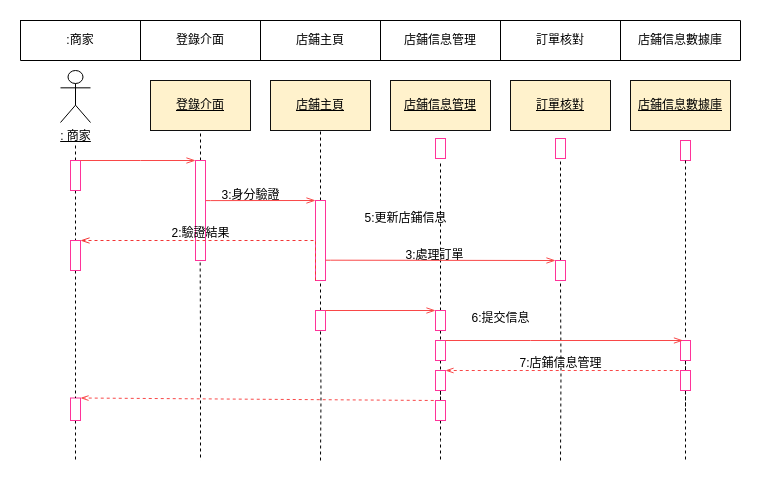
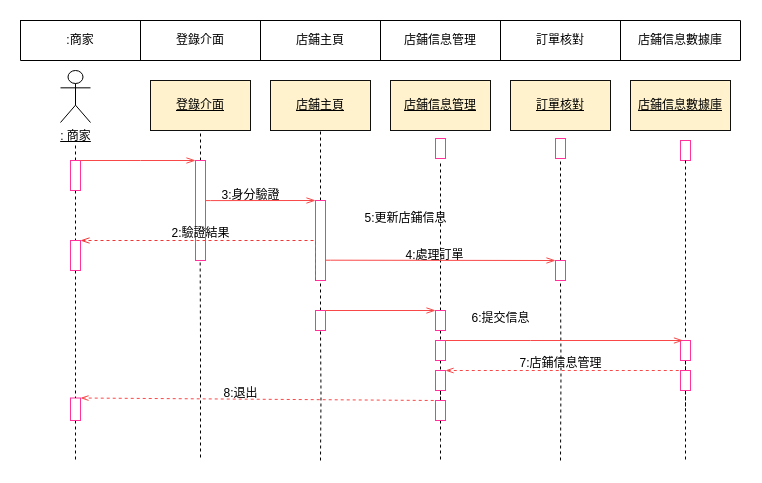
  <mxCell id="0" />
  <mxCell id="1" parent="0" />
  <mxCell id="2" value="&lt;u&gt;: 商家&lt;/u&gt;" style="shape=umlActor;verticalLabelPosition=bottom;verticalAlign=top;html=1;outlineConnect=0;" parent="1" vertex="1"><mxGeometry x="60" y="70" width="30" height="52" as="geometry" /></mxCell>
  <mxCell id="3" value="&lt;u&gt;店鋪信息管理&lt;/u&gt;" style="rounded=0;whiteSpace=wrap;html=1;fillColor=#fff2cc;strokeColor=#10100f;" parent="1" vertex="1"><mxGeometry x="390" y="80" width="100" height="50" as="geometry" /></mxCell>
  <mxCell id="4" value="&lt;u&gt;店鋪主頁&lt;/u&gt;" style="rounded=0;whiteSpace=wrap;html=1;fillColor=#fff2cc;strokeColor=#10100f;" parent="1" vertex="1"><mxGeometry x="270" y="80" width="100" height="50" as="geometry" /></mxCell>
  <mxCell id="5" value="&lt;u&gt;登錄介面&lt;/u&gt;" style="rounded=0;whiteSpace=wrap;html=1;fillColor=#fff2cc;strokeColor=#10100f;" parent="1" vertex="1"><mxGeometry x="150" y="80" width="100" height="50" as="geometry" /></mxCell>
  <mxCell id="6" value="&lt;u&gt;訂單核對&lt;/u&gt;" style="rounded=0;whiteSpace=wrap;html=1;fillColor=#fff2cc;strokeColor=#10100f;" parent="1" vertex="1"><mxGeometry x="510" y="80" width="100" height="50" as="geometry" /></mxCell>
  <mxCell id="7" value="&lt;u&gt;店鋪信息數據庫&lt;br&gt;&lt;/u&gt;" style="rounded=0;whiteSpace=wrap;html=1;fillColor=#fff2cc;strokeColor=#10100f;" parent="1" vertex="1"><mxGeometry x="630" y="80" width="100" height="50" as="geometry" /></mxCell>
  <mxCell id="8" style="edgeStyle=orthogonalEdgeStyle;rounded=0;orthogonalLoop=1;jettySize=auto;html=1;dashed=1;endArrow=none;endFill=0;" parent="1" source="56" edge="1"><mxGeometry relative="1" as="geometry"><mxPoint x="685" y="380" as="targetPoint" /></mxGeometry></mxCell>
  <mxCell id="9" value="" style="rounded=0;whiteSpace=wrap;html=1;strokeColor=#FF3399;" parent="1" vertex="1"><mxGeometry x="680" y="140" width="10" height="20" as="geometry" /></mxCell>
  <mxCell id="10" value="" style="rounded=0;orthogonalLoop=1;jettySize=auto;html=1;endArrow=none;endFill=0;dashed=1;" parent="1" source="12" target="16" edge="1"><mxGeometry relative="1" as="geometry" /></mxCell>
  <mxCell id="11" style="edgeStyle=orthogonalEdgeStyle;rounded=0;orthogonalLoop=1;jettySize=auto;html=1;exitX=0.5;exitY=0;exitDx=0;exitDy=0;endArrow=none;endFill=0;dashed=1;" parent="1" source="12" edge="1"><mxGeometry relative="1" as="geometry"><mxPoint x="75" y="142" as="targetPoint" /></mxGeometry></mxCell>
  <mxCell id="12" value="" style="rounded=0;whiteSpace=wrap;html=1;strokeColor=#FF3399;" parent="1" vertex="1"><mxGeometry x="70" y="160" width="10" height="30" as="geometry" /></mxCell>
  <mxCell id="13" style="edgeStyle=orthogonalEdgeStyle;rounded=0;orthogonalLoop=1;jettySize=auto;html=1;exitX=0.5;exitY=1;exitDx=0;exitDy=0;endArrow=none;endFill=0;dashed=1;" parent="1" source="14" edge="1"><mxGeometry relative="1" as="geometry"><mxPoint x="75" y="461" as="targetPoint" /></mxGeometry></mxCell>
  <mxCell id="14" value="" style="rounded=0;whiteSpace=wrap;html=1;strokeColor=#FF3399;" parent="1" vertex="1"><mxGeometry x="70" y="397.5" width="10" height="22.5" as="geometry" /></mxCell>
  <mxCell id="15" style="edgeStyle=orthogonalEdgeStyle;rounded=0;orthogonalLoop=1;jettySize=auto;html=1;exitX=0.5;exitY=1;exitDx=0;exitDy=0;entryX=0.5;entryY=0;entryDx=0;entryDy=0;dashed=1;endArrow=none;endFill=0;" parent="1" source="16" target="14" edge="1"><mxGeometry relative="1" as="geometry" /></mxCell>
  <mxCell id="16" value="" style="rounded=0;whiteSpace=wrap;html=1;strokeColor=#FF3399;labelBackgroundColor=default;" parent="1" vertex="1"><mxGeometry x="70" y="240" width="10" height="30" as="geometry" /></mxCell>
  <mxCell id="17" style="edgeStyle=orthogonalEdgeStyle;rounded=0;orthogonalLoop=1;jettySize=auto;html=1;exitX=0.5;exitY=0;exitDx=0;exitDy=0;entryX=0.5;entryY=1;entryDx=0;entryDy=0;dashed=1;endArrow=none;endFill=0;" parent="1" source="19" target="5" edge="1"><mxGeometry relative="1" as="geometry" /></mxCell>
  <mxCell id="18" style="edgeStyle=orthogonalEdgeStyle;rounded=0;orthogonalLoop=1;jettySize=auto;html=1;exitX=0.25;exitY=1;exitDx=0;exitDy=0;endArrow=none;endFill=0;dashed=1;" parent="1" edge="1"><mxGeometry relative="1" as="geometry"><mxPoint x="200" y="460" as="targetPoint" /><mxPoint x="199.5" y="220" as="sourcePoint" /></mxGeometry></mxCell>
  <mxCell id="19" value="" style="rounded=0;whiteSpace=wrap;html=1;strokeColor=#FF3399;labelBackgroundColor=default;" parent="1" vertex="1"><mxGeometry x="195" y="160" width="10" height="100" as="geometry" /></mxCell>
  <mxCell id="20" value="" style="edgeStyle=orthogonalEdgeStyle;rounded=0;orthogonalLoop=1;jettySize=auto;html=1;endArrow=none;endFill=0;dashed=1;" parent="1" target="24" edge="1"><mxGeometry relative="1" as="geometry"><mxPoint x="320" y="460" as="sourcePoint" /></mxGeometry></mxCell>
  <mxCell id="21" style="edgeStyle=orthogonalEdgeStyle;rounded=0;orthogonalLoop=1;jettySize=auto;html=1;exitX=0.5;exitY=0;exitDx=0;exitDy=0;entryX=0.5;entryY=1;entryDx=0;entryDy=0;dashed=1;endArrow=none;endFill=0;" parent="1" source="22" target="4" edge="1"><mxGeometry relative="1" as="geometry" /></mxCell>
  <mxCell id="22" value="" style="rounded=0;whiteSpace=wrap;html=1;strokeColor=#FF3399;labelBackgroundColor=default;" parent="1" vertex="1"><mxGeometry x="315" y="200" width="10" height="80" as="geometry" /></mxCell>
  <mxCell id="23" style="edgeStyle=orthogonalEdgeStyle;rounded=0;orthogonalLoop=1;jettySize=auto;html=1;entryX=0.5;entryY=1;entryDx=0;entryDy=0;dashed=1;endArrow=none;endFill=0;" parent="1" source="24" target="22" edge="1"><mxGeometry relative="1" as="geometry"><Array as="points"><mxPoint x="320" y="280" /><mxPoint x="320" y="280" /></Array></mxGeometry></mxCell>
  <mxCell id="24" value="" style="rounded=0;whiteSpace=wrap;html=1;strokeColor=#FF3399;labelBackgroundColor=default;" parent="1" vertex="1"><mxGeometry x="315" y="310" width="10" height="20" as="geometry" /></mxCell>
  <mxCell id="25" value="" style="edgeStyle=orthogonalEdgeStyle;rounded=0;orthogonalLoop=1;jettySize=auto;html=1;endArrow=none;endFill=0;dashed=1;exitX=0.5;exitY=0;exitDx=0;exitDy=0;" parent="1" source="27" edge="1"><mxGeometry relative="1" as="geometry"><mxPoint x="440.029" y="230" as="sourcePoint" /><mxPoint x="440" y="160" as="targetPoint" /></mxGeometry></mxCell>
  <mxCell id="26" value="" style="edgeStyle=orthogonalEdgeStyle;rounded=0;orthogonalLoop=1;jettySize=auto;html=1;dashed=1;endArrow=none;endFill=0;" parent="1" source="27" target="54" edge="1"><mxGeometry relative="1" as="geometry" /></mxCell>
  <mxCell id="27" value="" style="rounded=0;whiteSpace=wrap;html=1;strokeColor=#FF3399;labelBackgroundColor=default;" parent="1" vertex="1"><mxGeometry x="435" y="310" width="10" height="20" as="geometry" /></mxCell>
  <mxCell id="28" value="" style="edgeStyle=orthogonalEdgeStyle;rounded=0;orthogonalLoop=1;jettySize=auto;html=1;dashed=1;endArrow=none;endFill=0;" parent="1" source="30" target="54" edge="1"><mxGeometry relative="1" as="geometry" /></mxCell>
  <mxCell id="29" style="edgeStyle=orthogonalEdgeStyle;rounded=0;orthogonalLoop=1;jettySize=auto;html=1;endArrow=none;endFill=0;dashed=1;" parent="1" source="30" edge="1"><mxGeometry relative="1" as="geometry"><mxPoint x="440" y="460" as="targetPoint" /></mxGeometry></mxCell>
  <mxCell id="30" value="" style="rounded=0;whiteSpace=wrap;html=1;strokeColor=#FF3399;labelBackgroundColor=default;" parent="1" vertex="1"><mxGeometry x="435" y="400" width="10" height="20" as="geometry" /></mxCell>
  <mxCell id="31" value="" style="endArrow=openThin;endFill=0;endSize=7;html=1;rounded=0;edgeStyle=orthogonalEdgeStyle;exitX=0;exitY=1;exitDx=0;exitDy=0;entryX=1;entryY=0;entryDx=0;entryDy=0;strokeColor=#f33535;dashed=1;" parent="1" source="22" target="16" edge="1"><mxGeometry width="160" relative="1" as="geometry"><mxPoint x="360" y="320" as="sourcePoint" /><mxPoint x="520" y="320" as="targetPoint" /><Array as="points"><mxPoint x="315" y="240" /></Array></mxGeometry></mxCell>
  <mxCell id="32" value="" style="endArrow=openThin;endFill=0;endSize=7;html=1;rounded=0;edgeStyle=orthogonalEdgeStyle;entryX=0;entryY=0;entryDx=0;entryDy=0;strokeColor=#f94848;exitX=1.022;exitY=0.401;exitDx=0;exitDy=0;exitPerimeter=0;" parent="1" source="19" target="22" edge="1"><mxGeometry width="160" relative="1" as="geometry"><mxPoint x="210" y="200" as="sourcePoint" /><mxPoint x="520" y="320" as="targetPoint" /><Array as="points"><mxPoint x="210" y="200" /></Array></mxGeometry></mxCell>
  <mxCell id="33" value="" style="endArrow=openThin;endFill=0;endSize=7;html=1;rounded=0;edgeStyle=orthogonalEdgeStyle;entryX=0;entryY=0;entryDx=0;entryDy=0;strokeColor=#f94848;exitX=1;exitY=0;exitDx=0;exitDy=0;" parent="1" source="12" target="19" edge="1"><mxGeometry width="160" relative="1" as="geometry"><mxPoint x="215" y="200" as="sourcePoint" /><mxPoint x="325" y="200" as="targetPoint" /><Array as="points"><mxPoint x="140" y="160" /><mxPoint x="140" y="160" /></Array></mxGeometry></mxCell>
  <mxCell id="34" value="" style="endArrow=openThin;endFill=0;endSize=7;html=1;rounded=0;strokeColor=#f94848;exitX=1;exitY=0;exitDx=0;exitDy=0;entryX=0;entryY=0;entryDx=0;entryDy=0;" parent="1" source="24" target="27" edge="1"><mxGeometry width="160" relative="1" as="geometry"><mxPoint x="335" y="279.17" as="sourcePoint" /><mxPoint x="430" y="280" as="targetPoint" /></mxGeometry></mxCell>
  <mxCell id="35" style="edgeStyle=orthogonalEdgeStyle;rounded=0;orthogonalLoop=1;jettySize=auto;html=1;endArrow=none;endFill=0;dashed=1;" parent="1" source="52" edge="1"><mxGeometry relative="1" as="geometry"><mxPoint x="560" y="160" as="targetPoint" /></mxGeometry></mxCell>
  <mxCell id="36" style="edgeStyle=orthogonalEdgeStyle;rounded=0;orthogonalLoop=1;jettySize=auto;html=1;endArrow=none;endFill=0;dashed=1;" parent="1" source="56" edge="1"><mxGeometry relative="1" as="geometry"><mxPoint x="685" y="460" as="targetPoint" /></mxGeometry></mxCell>
  <mxCell id="37" value="" style="endArrow=none;endFill=0;endSize=7;html=1;rounded=0;strokeColor=#f94848;exitX=1;exitY=0;exitDx=0;exitDy=0;entryX=0;entryY=0;entryDx=0;entryDy=0;startArrow=openThin;startFill=0;dashed=1;" parent="1" source="14" target="30" edge="1"><mxGeometry width="160" relative="1" as="geometry"><mxPoint x="350" y="500" as="sourcePoint" /><mxPoint x="580" y="500" as="targetPoint" /></mxGeometry></mxCell>
  <mxCell id="38" value="5:更新店鋪信息" style="text;html=1;align=center;verticalAlign=middle;resizable=0;points=[];autosize=1;strokeColor=none;fillColor=none;" parent="1" vertex="1"><mxGeometry x="350" y="203" width="110" height="30" as="geometry" /></mxCell>
  <mxCell id="39" value="3:身分驗證" style="text;html=1;align=center;verticalAlign=middle;resizable=0;points=[];autosize=1;strokeColor=none;fillColor=none;" parent="1" vertex="1"><mxGeometry x="210" y="180" width="80" height="30" as="geometry" /></mxCell>
  <mxCell id="40" value="2:驗證結果" style="text;html=1;align=center;verticalAlign=middle;resizable=0;points=[];autosize=1;strokeColor=none;fillColor=none;" parent="1" vertex="1"><mxGeometry x="160" y="218" width="80" height="30" as="geometry" /></mxCell>
  <mxCell id="41" value="" style="shape=table;startSize=0;container=1;collapsible=0;childLayout=tableLayout;" parent="1" vertex="1"><mxGeometry width="720" height="40" as="geometry" x="20" y="20" /></mxCell>
  <mxCell id="42" value="" style="shape=tableRow;horizontal=0;startSize=0;swimlaneHead=0;swimlaneBody=0;strokeColor=inherit;top=0;left=0;bottom=0;right=0;collapsible=0;dropTarget=0;fillColor=none;points=[[0,0.5],[1,0.5]];portConstraint=eastwest;" parent="41" vertex="1"><mxGeometry width="720" height="40" as="geometry" /></mxCell>
  <mxCell id="43" value=":商家" style="shape=partialRectangle;html=1;whiteSpace=wrap;connectable=0;strokeColor=inherit;overflow=hidden;fillColor=none;top=0;left=0;bottom=0;right=0;pointerEvents=1;" parent="42" vertex="1"><mxGeometry width="120" height="40" as="geometry"><mxRectangle width="120" height="40" as="alternateBounds" /></mxGeometry></mxCell>
  <mxCell id="44" value="登錄介面" style="shape=partialRectangle;html=1;whiteSpace=wrap;connectable=0;strokeColor=inherit;overflow=hidden;fillColor=none;top=0;left=0;bottom=0;right=0;pointerEvents=1;" parent="42" vertex="1"><mxGeometry x="120" width="120" height="40" as="geometry"><mxRectangle width="120" height="40" as="alternateBounds" /></mxGeometry></mxCell>
  <mxCell id="45" value="店鋪主頁" style="shape=partialRectangle;html=1;whiteSpace=wrap;connectable=0;strokeColor=inherit;overflow=hidden;fillColor=none;top=0;left=0;bottom=0;right=0;pointerEvents=1;" parent="42" vertex="1"><mxGeometry x="240" width="120" height="40" as="geometry"><mxRectangle width="120" height="40" as="alternateBounds" /></mxGeometry></mxCell>
  <mxCell id="46" value="店鋪信息管理" style="shape=partialRectangle;html=1;whiteSpace=wrap;connectable=0;strokeColor=inherit;overflow=hidden;fillColor=none;top=0;left=0;bottom=0;right=0;pointerEvents=1;" parent="42" vertex="1"><mxGeometry x="360" width="120" height="40" as="geometry"><mxRectangle width="120" height="40" as="alternateBounds" /></mxGeometry></mxCell>
  <mxCell id="47" value="訂單核對" style="shape=partialRectangle;html=1;whiteSpace=wrap;connectable=0;strokeColor=inherit;overflow=hidden;fillColor=none;top=0;left=0;bottom=0;right=0;pointerEvents=1;" parent="42" vertex="1"><mxGeometry x="480" width="120" height="40" as="geometry"><mxRectangle width="120" height="40" as="alternateBounds" /></mxGeometry></mxCell>
  <mxCell id="48" value="店鋪信息數據庫" style="shape=partialRectangle;html=1;whiteSpace=wrap;connectable=0;strokeColor=inherit;overflow=hidden;fillColor=none;top=0;left=0;bottom=0;right=0;pointerEvents=1;" parent="42" vertex="1"><mxGeometry x="600" width="120" height="40" as="geometry"><mxRectangle width="120" height="40" as="alternateBounds" /></mxGeometry></mxCell>
  <mxCell id="49" value="" style="rounded=0;whiteSpace=wrap;html=1;strokeColor=#FF3399;labelBackgroundColor=default;" parent="1" vertex="1"><mxGeometry x="435" y="138" width="10" height="20" as="geometry" /></mxCell>
  <mxCell id="50" value="" style="rounded=0;whiteSpace=wrap;html=1;strokeColor=#FF3399;labelBackgroundColor=default;" parent="1" vertex="1"><mxGeometry x="555" y="138" width="10" height="20" as="geometry" /></mxCell>
  <mxCell id="51" value="" style="edgeStyle=orthogonalEdgeStyle;rounded=0;orthogonalLoop=1;jettySize=auto;html=1;endArrow=none;endFill=0;dashed=1;" parent="1" target="52" edge="1"><mxGeometry relative="1" as="geometry"><mxPoint x="560" y="460" as="sourcePoint" /><mxPoint x="560" y="160" as="targetPoint" /></mxGeometry></mxCell>
  <mxCell id="52" value="" style="rounded=0;whiteSpace=wrap;html=1;strokeColor=#FF3399;labelBackgroundColor=default;" parent="1" vertex="1"><mxGeometry x="555" y="260" width="10" height="20" as="geometry" /></mxCell>
  <mxCell id="53" value="" style="rounded=0;whiteSpace=wrap;html=1;strokeColor=#FF3399;labelBackgroundColor=default;" parent="1" vertex="1"><mxGeometry x="435" y="340" width="10" height="20" as="geometry" /></mxCell>
  <mxCell id="54" value="" style="rounded=0;whiteSpace=wrap;html=1;strokeColor=#FF3399;labelBackgroundColor=default;" parent="1" vertex="1"><mxGeometry x="435" y="370" width="10" height="20" as="geometry" /></mxCell>
  <mxCell id="55" value="" style="edgeStyle=orthogonalEdgeStyle;rounded=0;orthogonalLoop=1;jettySize=auto;html=1;dashed=1;endArrow=none;endFill=0;entryX=0.5;entryY=0;entryDx=0;entryDy=0;" parent="1" source="58" target="56" edge="1"><mxGeometry relative="1" as="geometry"><mxPoint x="685" y="160" as="sourcePoint" /><mxPoint x="685" y="380" as="targetPoint" /></mxGeometry></mxCell>
  <mxCell id="56" value="" style="rounded=0;whiteSpace=wrap;html=1;strokeColor=#FF3399;labelBackgroundColor=default;" parent="1" vertex="1"><mxGeometry x="680" y="370" width="10" height="20" as="geometry" /></mxCell>
  <mxCell id="57" value="" style="edgeStyle=orthogonalEdgeStyle;rounded=0;orthogonalLoop=1;jettySize=auto;html=1;dashed=1;endArrow=none;endFill=0;entryX=0.5;entryY=0;entryDx=0;entryDy=0;" parent="1" source="9" target="58" edge="1"><mxGeometry relative="1" as="geometry"><mxPoint x="685" y="160" as="sourcePoint" /><mxPoint x="685" y="370" as="targetPoint" /></mxGeometry></mxCell>
  <mxCell id="58" value="" style="rounded=0;whiteSpace=wrap;html=1;strokeColor=#FF3399;labelBackgroundColor=default;" parent="1" vertex="1"><mxGeometry x="680" y="340" width="10" height="20" as="geometry" /></mxCell>
+ <mxCell id="59" value="8:退出" style="text;html=1;align=center;verticalAlign=middle;resizable=0;points=[];autosize=1;strokeColor=none;fillColor=none;" parent="1" vertex="1"><mxGeometry x="210" y="378" width="60" height="30" as="geometry" /></mxCell>
  <mxCell id="60" value="" style="endArrow=openThin;endFill=0;endSize=7;html=1;rounded=0;edgeStyle=orthogonalEdgeStyle;strokeColor=#f94848;exitX=1.022;exitY=0.401;exitDx=0;exitDy=0;exitPerimeter=0;entryX=0;entryY=0;entryDx=0;entryDy=0;" parent="1" target="52" edge="1"><mxGeometry width="160" relative="1" as="geometry"><mxPoint x="325" y="259.71" as="sourcePoint" /><mxPoint x="550" y="260" as="targetPoint" /><Array as="points"><mxPoint x="330" y="260" /></Array></mxGeometry></mxCell>
- <mxCell id="61" value="3:處理訂單" style="text;html=1;align=center;verticalAlign=middle;resizable=0;points=[];autosize=1;strokeColor=none;fillColor=none;" parent="1" vertex="1"><mxGeometry x="394" y="240" width="80" height="30" as="geometry" /></mxCell>
+ <mxCell id="61" value="4:處理訂單" style="text;html=1;align=center;verticalAlign=middle;resizable=0;points=[];autosize=1;strokeColor=none;fillColor=none;" parent="1" vertex="1"><mxGeometry x="394" y="240" width="80" height="30" as="geometry" /></mxCell>
  <mxCell id="62" value="" style="endArrow=openThin;endFill=0;endSize=7;html=1;rounded=0;edgeStyle=orthogonalEdgeStyle;strokeColor=#f94848;exitX=1;exitY=0;exitDx=0;exitDy=0;entryX=0.25;entryY=0;entryDx=0;entryDy=0;" parent="1" source="53" target="58" edge="1"><mxGeometry width="160" relative="1" as="geometry"><mxPoint x="520" y="339.31" as="sourcePoint" /><mxPoint x="670" y="339" as="targetPoint" /><Array as="points"><mxPoint x="530" y="340" /><mxPoint x="530" y="340" /></Array></mxGeometry></mxCell>
  <mxCell id="63" value="" style="endArrow=none;endFill=0;endSize=7;html=1;rounded=0;edgeStyle=orthogonalEdgeStyle;strokeColor=#f94848;exitX=1;exitY=0;exitDx=0;exitDy=0;entryX=0;entryY=0;entryDx=0;entryDy=0;startArrow=openThin;startFill=0;dashed=1;" parent="1" source="54" target="56" edge="1"><mxGeometry width="160" relative="1" as="geometry"><mxPoint x="455" y="350" as="sourcePoint" /><mxPoint x="693" y="350" as="targetPoint" /><Array as="points"><mxPoint x="560" y="370" /><mxPoint x="560" y="370" /></Array></mxGeometry></mxCell>
  <mxCell id="64" value="7:店鋪信息管理" style="text;html=1;align=center;verticalAlign=middle;resizable=0;points=[];autosize=1;strokeColor=none;fillColor=none;" parent="1" vertex="1"><mxGeometry x="505" y="348" width="110" height="30" as="geometry" /></mxCell>
  <mxCell id="65" value="6:提交信息" style="text;html=1;align=center;verticalAlign=middle;resizable=0;points=[];autosize=1;strokeColor=none;fillColor=none;" parent="1" vertex="1"><mxGeometry x="460" y="303" width="80" height="30" as="geometry" /></mxCell>
